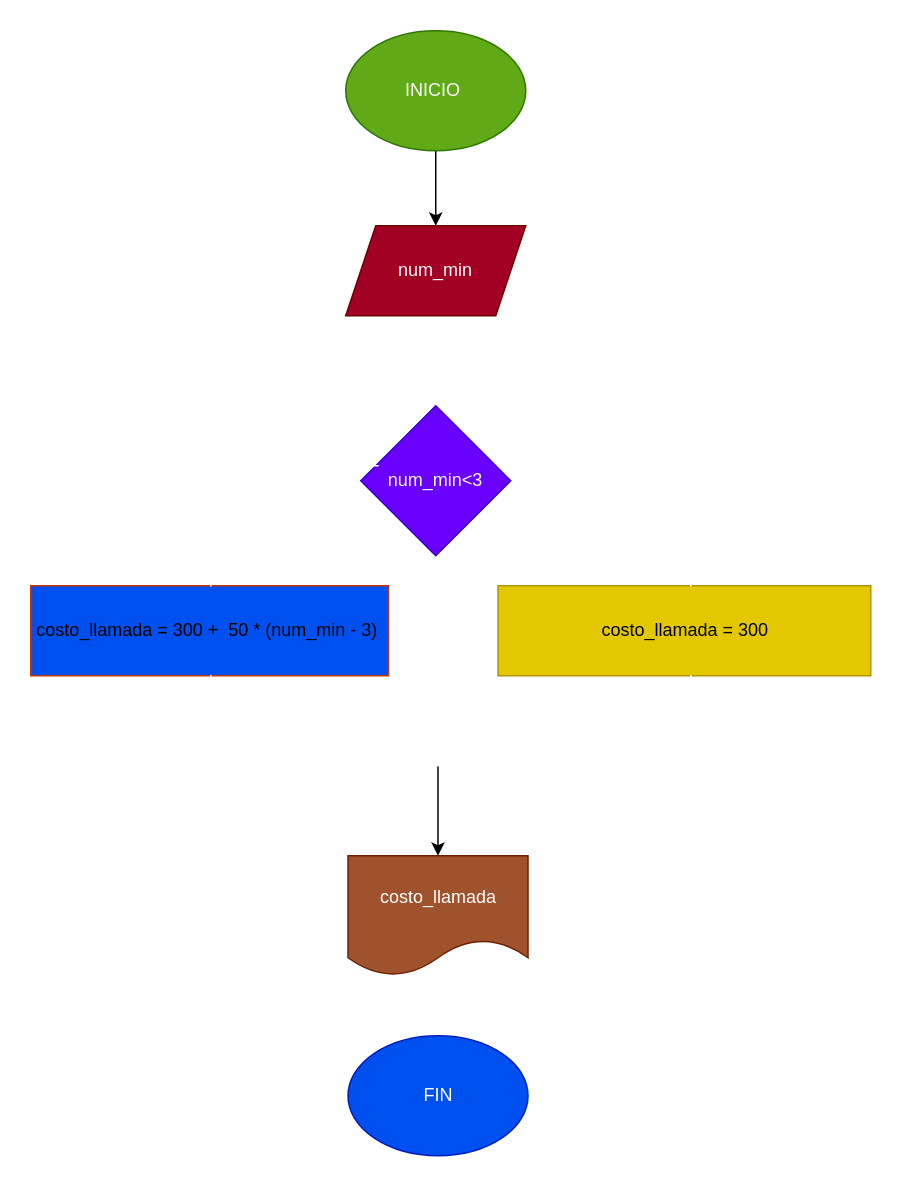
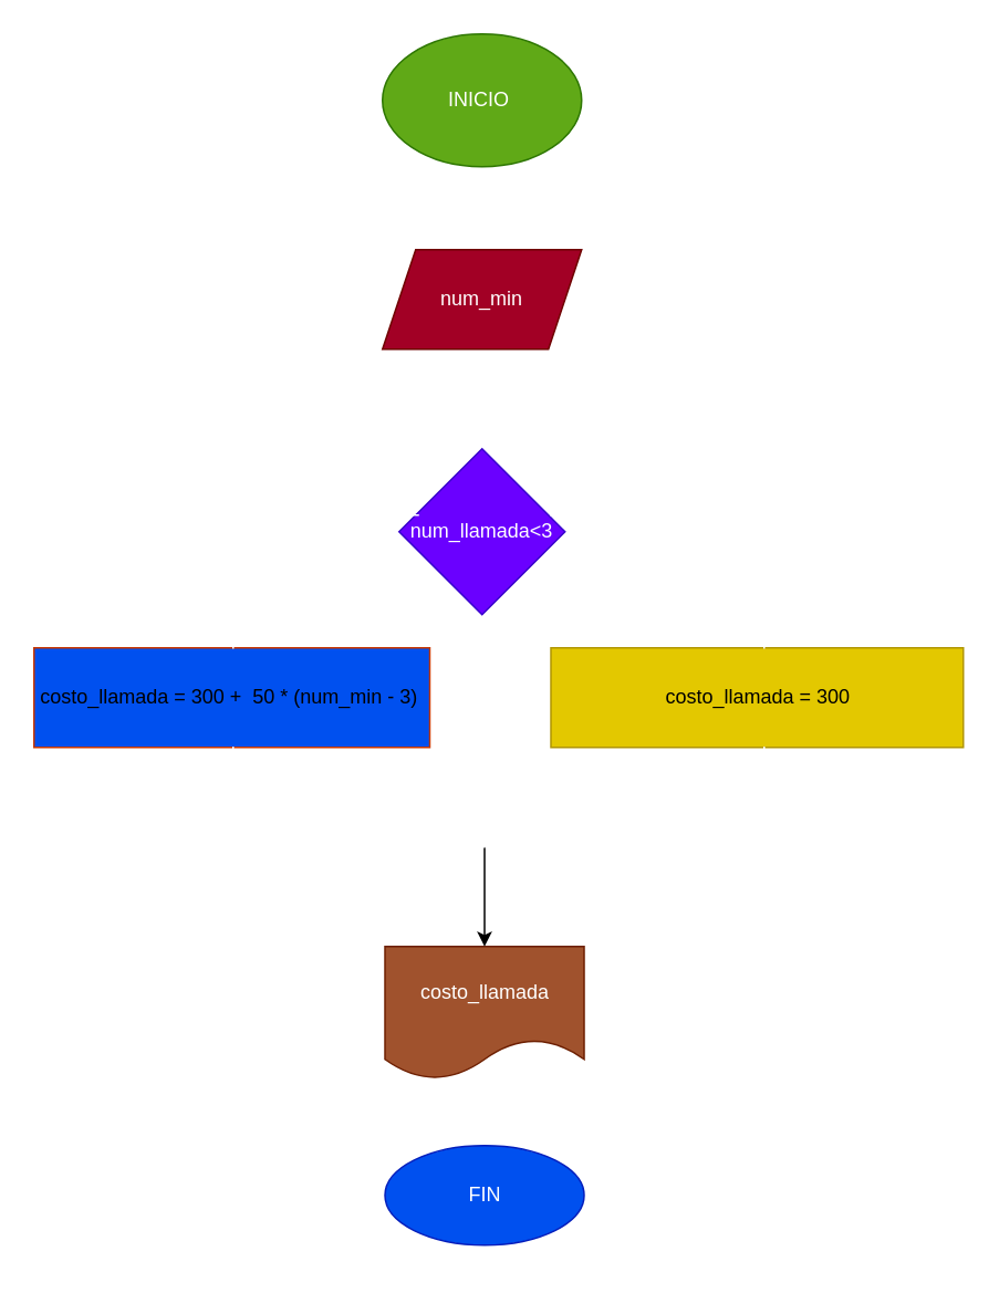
  <mxCell id="0" />
  <mxCell id="1" parent="0" />
- <mxCell id="2" value="" style="edgeStyle=none;html=1;" edge="1" parent="1" source="3" target="4"><mxGeometry relative="1" as="geometry" /></mxCell>
  <mxCell id="3" value="INICIO&amp;nbsp;" style="ellipse;whiteSpace=wrap;html=1;fillColor=#60a917;fontColor=#ffffff;strokeColor=#2D7600;" vertex="1" parent="1"><mxGeometry x="230" y="20" width="120" height="80" as="geometry" /></mxCell>
  <mxCell id="4" value="num_min" style="shape=parallelogram;perimeter=parallelogramPerimeter;whiteSpace=wrap;html=1;fixedSize=1;fillColor=#a20025;fontColor=#ffffff;strokeColor=#6F0000;" vertex="1" parent="1"><mxGeometry x="230" y="150" width="120" height="60" as="geometry" /></mxCell>
- <mxCell id="5" value="num_min&amp;lt;3" style="rhombus;whiteSpace=wrap;html=1;fillColor=#6a00ff;fontColor=#ffffff;strokeColor=#3700CC;" vertex="1" parent="1"><mxGeometry x="240" y="270" width="100" height="100" as="geometry" /></mxCell>
+ <mxCell id="5" value="num_llamada&amp;lt;3" style="rhombus;whiteSpace=wrap;html=1;fillColor=#6a00ff;fontColor=#ffffff;strokeColor=#3700CC;" vertex="1" parent="1"><mxGeometry x="240" y="270" width="100" height="100" as="geometry" /></mxCell>
  <mxCell id="6" value="costo_llamada = 300" style="rounded=0;whiteSpace=wrap;html=1;fillColor=#e3c800;fontColor=#000000;strokeColor=#B09500;" vertex="1" parent="1"><mxGeometry x="331.5" y="390" width="248.5" height="60" as="geometry" /></mxCell>
  <mxCell id="7" value="costo_llamada = 300 +&amp;nbsp; 50 * (num_min - 3)&amp;nbsp;" style="rounded=0;whiteSpace=wrap;html=1;fillColor=#0050ef;fontColor=#000000;strokeColor=#C73500;" vertex="1" parent="1"><mxGeometry x="20" y="390" width="238.5" height="60" as="geometry" /></mxCell>
  <mxCell id="8" value="costo_llamada" style="shape=document;whiteSpace=wrap;html=1;boundedLbl=1;fillColor=#a0522d;fontColor=#ffffff;strokeColor=#6D1F00;" vertex="1" parent="1"><mxGeometry x="231.5" y="570" width="120" height="80" as="geometry" /></mxCell>
- <mxCell id="9" value="FIN" style="ellipse;whiteSpace=wrap;html=1;fillColor=#0050ef;fontColor=#ffffff;strokeColor=#001DBC;" vertex="1" parent="1"><mxGeometry x="231.5" y="690" width="120" height="80" as="geometry" /></mxCell>
+ <mxCell id="9" value="FIN" style="ellipse;whiteSpace=wrap;html=1;fillColor=#0050ef;fontColor=#ffffff;strokeColor=#001DBC;" vertex="1" parent="1"><mxGeometry x="231.5" y="690" width="120" height="60" as="geometry" /></mxCell>
  <mxCell id="10" value="" style="shape=partialRectangle;whiteSpace=wrap;html=1;bottom=0;right=0;fillColor=none;strokeColor=#FFFFFF;" vertex="1" parent="1"><mxGeometry x="140" y="310" width="111.5" height="80" as="geometry" /></mxCell>
  <mxCell id="11" value="" style="shape=partialRectangle;whiteSpace=wrap;html=1;bottom=0;right=0;fillColor=none;strokeColor=#FFFFFF;direction=south;" vertex="1" parent="1"><mxGeometry x="331.5" y="310" width="128.5" height="80" as="geometry" /></mxCell>
  <mxCell id="12" value="" style="shape=partialRectangle;whiteSpace=wrap;html=1;bottom=0;right=0;fillColor=none;strokeColor=#FFFFFF;direction=west;" vertex="1" parent="1"><mxGeometry x="275.5" y="450" width="184.5" height="60" as="geometry" /></mxCell>
  <mxCell id="13" style="edgeStyle=none;html=1;exitX=0;exitY=1;exitDx=0;exitDy=0;entryX=0.5;entryY=0;entryDx=0;entryDy=0;" edge="1" parent="1" source="14" target="8"><mxGeometry relative="1" as="geometry" /></mxCell>
  <mxCell id="14" value="" style="shape=partialRectangle;whiteSpace=wrap;html=1;bottom=0;right=0;fillColor=none;strokeColor=#FFFFFF;direction=north;" vertex="1" parent="1"><mxGeometry x="140" y="450" width="151.5" height="60" as="geometry" /></mxCell>
